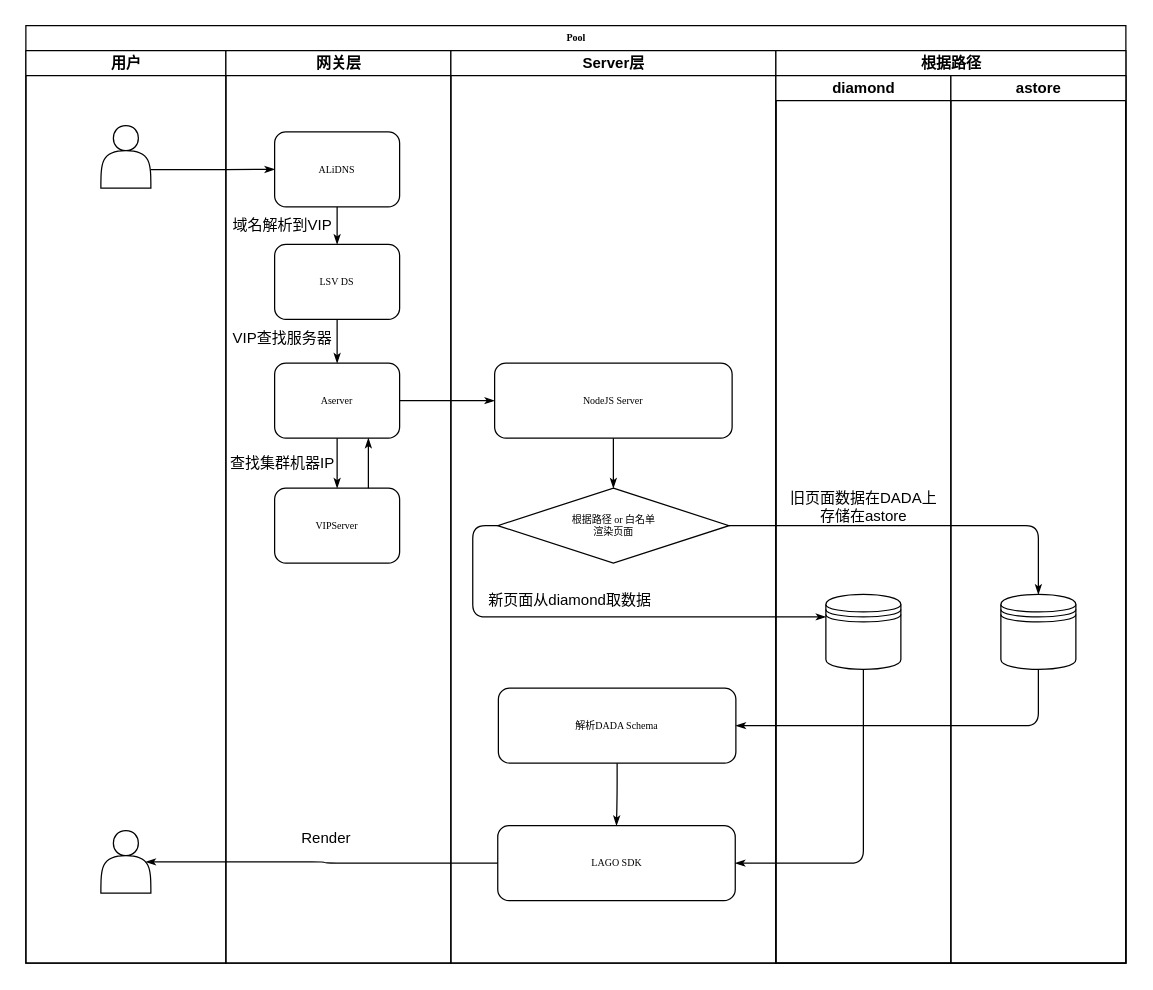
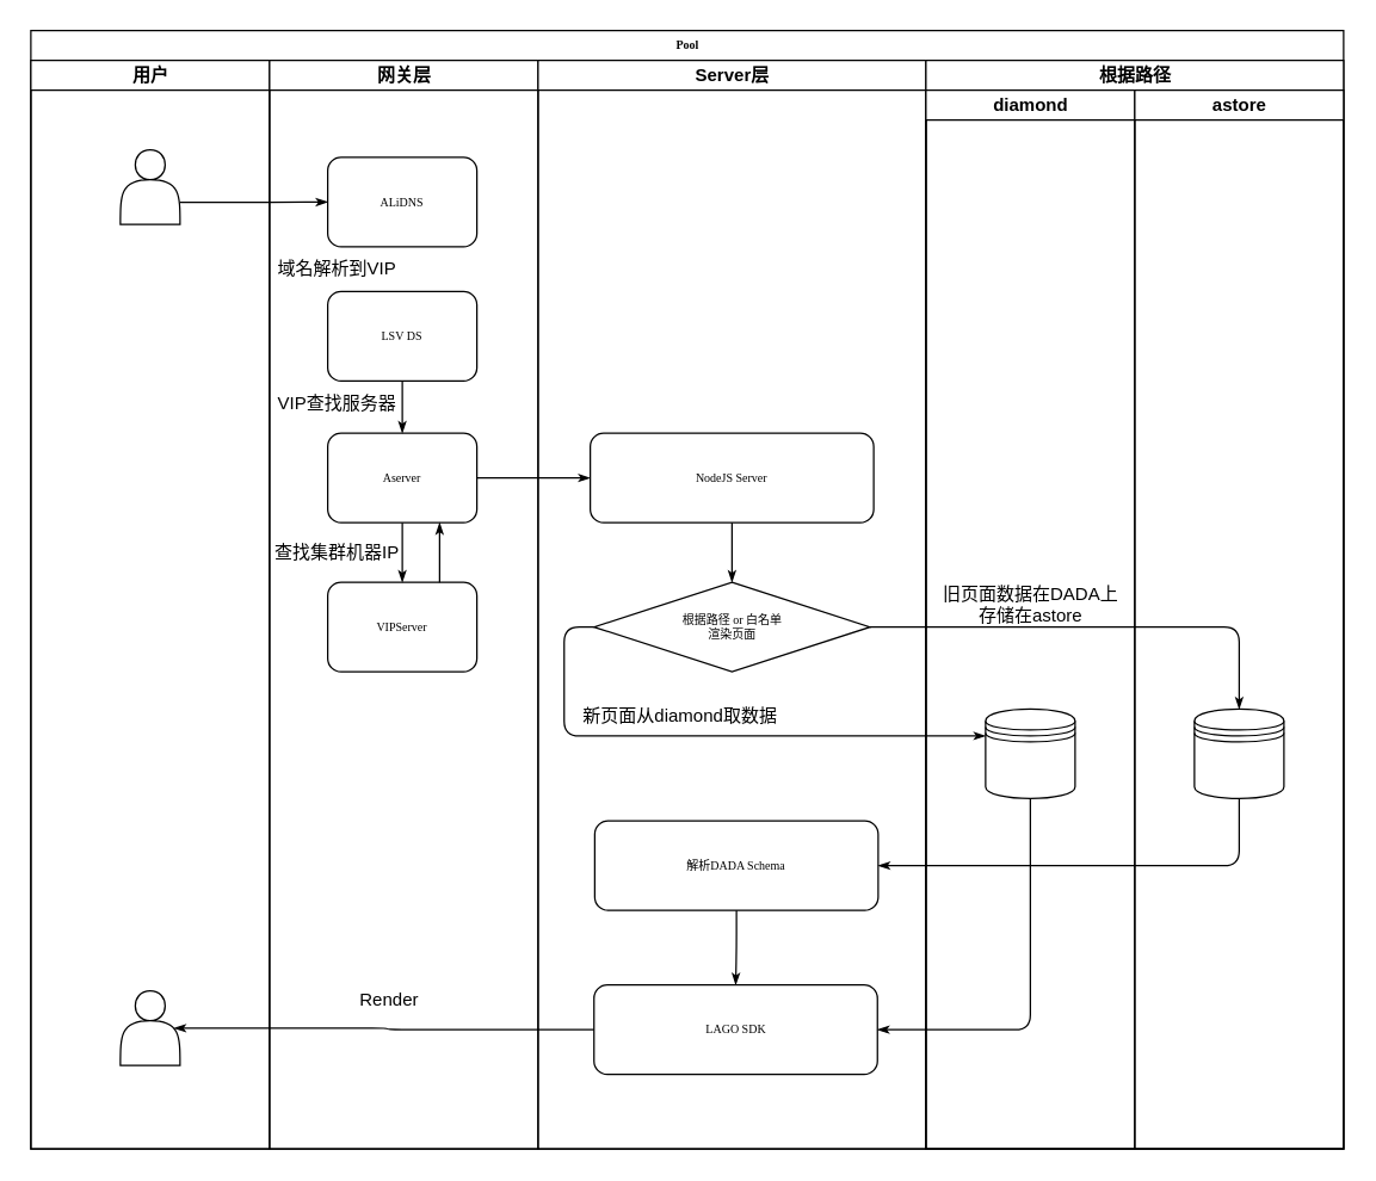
  <mxCell id="0" />
  <mxCell id="1" parent="0" />
  <mxCell id="2" value="Pool" style="swimlane;html=1;childLayout=stackLayout;startSize=20;rounded=0;shadow=0;labelBackgroundColor=none;strokeWidth=1;fontFamily=Verdana;fontSize=8;align=center;" parent="1" vertex="1"><mxGeometry x="20" y="20" width="880" height="750" as="geometry" /></mxCell>
  <mxCell id="3" value="用户" style="swimlane;html=1;startSize=20;" parent="2" vertex="1"><mxGeometry y="20" width="160" height="730" as="geometry" /></mxCell>
  <mxCell id="4" value="" style="shape=actor;whiteSpace=wrap;html=1;" vertex="1" parent="3"><mxGeometry x="60" y="60" width="40" height="50" as="geometry" /></mxCell>
  <mxCell id="5" value="" style="shape=actor;whiteSpace=wrap;html=1;" vertex="1" parent="3"><mxGeometry x="60" y="624" width="40" height="50" as="geometry" /></mxCell>
  <mxCell id="6" style="edgeStyle=orthogonalEdgeStyle;rounded=1;html=1;labelBackgroundColor=none;startArrow=none;startFill=0;startSize=5;endArrow=classicThin;endFill=1;endSize=5;jettySize=auto;orthogonalLoop=1;strokeWidth=1;fontFamily=Verdana;fontSize=8;exitX=0.999;exitY=0.703;exitDx=0;exitDy=0;exitPerimeter=0;" parent="2" source="4" target="12" edge="1"><mxGeometry relative="1" as="geometry"><mxPoint x="120" y="115" as="sourcePoint" /></mxGeometry></mxCell>
  <mxCell id="7" style="edgeStyle=orthogonalEdgeStyle;rounded=1;html=1;labelBackgroundColor=none;startArrow=none;startFill=0;startSize=5;endArrow=classicThin;endFill=1;endSize=5;jettySize=auto;orthogonalLoop=1;strokeWidth=1;fontFamily=Verdana;fontSize=8" parent="2" edge="1"><mxGeometry relative="1" as="geometry"><mxPoint x="600" y="690" as="sourcePoint" /></mxGeometry></mxCell>
  <mxCell id="8" style="edgeStyle=orthogonalEdgeStyle;rounded=1;html=1;labelBackgroundColor=none;startArrow=none;startFill=0;startSize=5;endArrow=classicThin;endFill=1;endSize=5;jettySize=auto;orthogonalLoop=1;strokeWidth=1;fontFamily=Verdana;fontSize=8" parent="2" edge="1"><mxGeometry relative="1" as="geometry"><mxPoint x="770" y="690" as="sourcePoint" /></mxGeometry></mxCell>
  <mxCell id="9" style="edgeStyle=orthogonalEdgeStyle;rounded=1;html=1;labelBackgroundColor=none;startArrow=none;startFill=0;startSize=5;endArrow=classicThin;endFill=1;endSize=5;jettySize=auto;orthogonalLoop=1;strokeWidth=1;fontFamily=Verdana;fontSize=8" parent="2" edge="1"><mxGeometry relative="1" as="geometry"><mxPoint x="610" y="450" as="sourcePoint" /></mxGeometry></mxCell>
  <mxCell id="10" style="edgeStyle=orthogonalEdgeStyle;rounded=1;html=1;labelBackgroundColor=none;startArrow=none;startFill=0;startSize=5;endArrow=classicThin;endFill=1;endSize=5;jettySize=auto;orthogonalLoop=1;strokeColor=#000000;strokeWidth=1;fontFamily=Verdana;fontSize=8;fontColor=#000000;" parent="2" edge="1"><mxGeometry relative="1" as="geometry"><mxPoint x="610" y="610" as="targetPoint" /></mxGeometry></mxCell>
  <mxCell id="11" value="网关层" style="swimlane;html=1;startSize=20;" parent="2" vertex="1"><mxGeometry x="160" y="20" width="180" height="730" as="geometry" /></mxCell>
  <mxCell id="12" value="ALiDNS" style="rounded=1;whiteSpace=wrap;html=1;shadow=0;labelBackgroundColor=none;strokeWidth=1;fontFamily=Verdana;fontSize=8;align=center;" parent="11" vertex="1"><mxGeometry x="39" y="65" width="100" height="60" as="geometry" /></mxCell>
  <mxCell id="13" value="LSV DS" style="rounded=1;whiteSpace=wrap;html=1;shadow=0;labelBackgroundColor=none;strokeWidth=1;fontFamily=Verdana;fontSize=8;align=center;" parent="11" vertex="1"><mxGeometry x="39" y="155" width="100" height="60" as="geometry" /></mxCell>
- <mxCell id="14" style="edgeStyle=orthogonalEdgeStyle;rounded=1;html=1;labelBackgroundColor=none;startArrow=none;startFill=0;startSize=5;endArrow=classicThin;endFill=1;endSize=5;jettySize=auto;orthogonalLoop=1;strokeWidth=1;fontFamily=Verdana;fontSize=8;exitX=0.5;exitY=1;exitDx=0;exitDy=0;entryX=0.5;entryY=0;entryDx=0;entryDy=0;" edge="1" parent="11" source="12" target="13"><mxGeometry relative="1" as="geometry"><mxPoint x="259" y="214" as="sourcePoint" /><mxPoint x="89" y="150" as="targetPoint" /></mxGeometry></mxCell>
  <mxCell id="15" value="Aserver" style="rounded=1;whiteSpace=wrap;html=1;shadow=0;labelBackgroundColor=none;strokeWidth=1;fontFamily=Verdana;fontSize=8;align=center;" vertex="1" parent="11"><mxGeometry x="39" y="250" width="100" height="60" as="geometry" /></mxCell>
  <mxCell id="16" style="edgeStyle=orthogonalEdgeStyle;rounded=1;html=1;labelBackgroundColor=none;startArrow=none;startFill=0;startSize=5;endArrow=classicThin;endFill=1;endSize=5;jettySize=auto;orthogonalLoop=1;strokeWidth=1;fontFamily=Verdana;fontSize=8;exitX=0.5;exitY=1;exitDx=0;exitDy=0;entryX=0.5;entryY=0;entryDx=0;entryDy=0;" edge="1" parent="11" source="13" target="15"><mxGeometry relative="1" as="geometry"><mxPoint x="99" y="135" as="sourcePoint" /><mxPoint x="99" y="165" as="targetPoint" /></mxGeometry></mxCell>
  <mxCell id="17" value="VIPServer" style="rounded=1;whiteSpace=wrap;html=1;shadow=0;labelBackgroundColor=none;strokeWidth=1;fontFamily=Verdana;fontSize=8;align=center;" vertex="1" parent="11"><mxGeometry x="39" y="350" width="100" height="60" as="geometry" /></mxCell>
  <mxCell id="18" style="edgeStyle=orthogonalEdgeStyle;rounded=1;html=1;labelBackgroundColor=none;startArrow=none;startFill=0;startSize=5;endArrow=classicThin;endFill=1;endSize=5;jettySize=auto;orthogonalLoop=1;strokeWidth=1;fontFamily=Verdana;fontSize=8;exitX=0.5;exitY=1;exitDx=0;exitDy=0;" edge="1" parent="11" source="15" target="17"><mxGeometry relative="1" as="geometry"><mxPoint x="99" y="225" as="sourcePoint" /><mxPoint x="99" y="260" as="targetPoint" /></mxGeometry></mxCell>
  <mxCell id="19" value="域名解析到VIP" style="text;html=1;align=center;verticalAlign=middle;resizable=0;points=[];autosize=1;strokeColor=none;fillColor=none;" vertex="1" parent="11"><mxGeometry y="130" width="90" height="20" as="geometry" /></mxCell>
  <mxCell id="20" value="VIP查找服务器" style="text;html=1;align=center;verticalAlign=middle;resizable=0;points=[];autosize=1;strokeColor=none;fillColor=none;" vertex="1" parent="11"><mxGeometry y="220" width="90" height="20" as="geometry" /></mxCell>
  <mxCell id="21" value="查找集群机器IP" style="text;html=1;align=center;verticalAlign=middle;resizable=0;points=[];autosize=1;strokeColor=none;fillColor=none;" vertex="1" parent="11"><mxGeometry x="-5" y="320" width="100" height="20" as="geometry" /></mxCell>
  <mxCell id="22" style="edgeStyle=orthogonalEdgeStyle;rounded=1;html=1;labelBackgroundColor=none;startArrow=none;startFill=0;startSize=5;endArrow=classicThin;endFill=1;endSize=5;jettySize=auto;orthogonalLoop=1;strokeWidth=1;fontFamily=Verdana;fontSize=8;exitX=0.75;exitY=0;exitDx=0;exitDy=0;entryX=0.75;entryY=1;entryDx=0;entryDy=0;" edge="1" parent="11" source="17" target="15"><mxGeometry relative="1" as="geometry"><mxPoint x="149" y="390" as="sourcePoint" /><mxPoint x="220" y="390" as="targetPoint" /></mxGeometry></mxCell>
  <mxCell id="23" value="Render" style="text;html=1;align=center;verticalAlign=middle;resizable=0;points=[];autosize=1;strokeColor=none;fillColor=none;" vertex="1" parent="11"><mxGeometry x="55" y="620" width="50" height="20" as="geometry" /></mxCell>
  <mxCell id="24" value="Server层" style="swimlane;html=1;startSize=20;" parent="2" vertex="1"><mxGeometry x="340" y="20" width="260" height="730" as="geometry" /></mxCell>
  <mxCell id="25" value="NodeJS Server" style="rounded=1;whiteSpace=wrap;html=1;shadow=0;labelBackgroundColor=none;strokeWidth=1;fontFamily=Verdana;fontSize=8;align=center;" parent="24" vertex="1"><mxGeometry x="35" y="250" width="190" height="60" as="geometry" /></mxCell>
  <mxCell id="26" value="&lt;span style=&quot;&quot;&gt;根据路径 or 白名单&lt;/span&gt;&lt;br style=&quot;&quot;&gt;&lt;span style=&quot;&quot;&gt;渲染页面&lt;/span&gt;" style="rhombus;whiteSpace=wrap;html=1;rounded=0;shadow=0;labelBackgroundColor=none;strokeWidth=1;fontFamily=Verdana;fontSize=8;align=center;" vertex="1" parent="24"><mxGeometry x="37.5" y="350" width="185" height="60" as="geometry" /></mxCell>
  <mxCell id="27" style="edgeStyle=orthogonalEdgeStyle;rounded=1;html=1;labelBackgroundColor=none;startArrow=none;startFill=0;startSize=5;endArrow=classicThin;endFill=1;endSize=5;jettySize=auto;orthogonalLoop=1;strokeWidth=1;fontFamily=Verdana;fontSize=8;exitX=0.5;exitY=1;exitDx=0;exitDy=0;entryX=0.5;entryY=0;entryDx=0;entryDy=0;" edge="1" parent="24" source="25" target="26"><mxGeometry relative="1" as="geometry"><mxPoint x="-31" y="290" as="sourcePoint" /><mxPoint x="40" y="290" as="targetPoint" /></mxGeometry></mxCell>
  <mxCell id="28" value="新页面从diamond取数据" style="text;html=1;align=center;verticalAlign=middle;resizable=0;points=[];autosize=1;strokeColor=none;fillColor=none;" vertex="1" parent="24"><mxGeometry x="20" y="430" width="150" height="20" as="geometry" /></mxCell>
  <mxCell id="29" value="LAGO SDK" style="rounded=1;whiteSpace=wrap;html=1;shadow=0;labelBackgroundColor=none;strokeWidth=1;fontFamily=Verdana;fontSize=8;align=center;" vertex="1" parent="24"><mxGeometry x="37.5" y="620" width="190" height="60" as="geometry" /></mxCell>
  <mxCell id="30" value="解析DADA Schema" style="rounded=1;whiteSpace=wrap;html=1;shadow=0;labelBackgroundColor=none;strokeWidth=1;fontFamily=Verdana;fontSize=8;align=center;" vertex="1" parent="24"><mxGeometry x="38" y="510" width="190" height="60" as="geometry" /></mxCell>
  <mxCell id="31" style="edgeStyle=orthogonalEdgeStyle;rounded=1;html=1;labelBackgroundColor=none;startArrow=none;startFill=0;startSize=5;endArrow=classicThin;endFill=1;endSize=5;jettySize=auto;orthogonalLoop=1;strokeWidth=1;fontFamily=Verdana;fontSize=8;exitX=0.5;exitY=1;exitDx=0;exitDy=0;" edge="1" parent="24" source="30" target="29"><mxGeometry relative="1" as="geometry"><mxPoint x="140.0" y="320" as="sourcePoint" /><mxPoint x="140.0" y="360" as="targetPoint" /></mxGeometry></mxCell>
  <mxCell id="32" style="edgeStyle=orthogonalEdgeStyle;rounded=1;html=1;labelBackgroundColor=none;startArrow=none;startFill=0;startSize=5;endArrow=classicThin;endFill=1;endSize=5;jettySize=auto;orthogonalLoop=1;strokeWidth=1;fontFamily=Verdana;fontSize=8;exitX=1;exitY=0.5;exitDx=0;exitDy=0;entryX=0;entryY=0.5;entryDx=0;entryDy=0;" edge="1" parent="2" source="15" target="25"><mxGeometry relative="1" as="geometry"><mxPoint x="250" y="340" as="sourcePoint" /><mxPoint x="250" y="380" as="targetPoint" /></mxGeometry></mxCell>
  <mxCell id="33" value="根据路径" style="swimlane;html=1;startSize=20;" vertex="1" parent="2"><mxGeometry x="600" y="20" width="280" height="730" as="geometry" /></mxCell>
  <mxCell id="34" value="diamond" style="swimlane;html=1;startSize=20;" vertex="1" parent="33"><mxGeometry y="20" width="140" height="710" as="geometry" /></mxCell>
  <mxCell id="35" value="" style="shape=datastore;whiteSpace=wrap;html=1;" vertex="1" parent="34"><mxGeometry x="40" y="415" width="60" height="60" as="geometry" /></mxCell>
  <mxCell id="36" value="旧页面数据在DADA上&lt;br&gt;存储在astore" style="text;html=1;align=center;verticalAlign=middle;resizable=0;points=[];autosize=1;strokeColor=none;fillColor=none;" vertex="1" parent="34"><mxGeometry x="5" y="330" width="130" height="30" as="geometry" /></mxCell>
  <mxCell id="37" value="astore" style="swimlane;html=1;startSize=20;" vertex="1" parent="33"><mxGeometry x="140" y="20" width="140" height="710" as="geometry" /></mxCell>
  <mxCell id="38" value="" style="shape=datastore;whiteSpace=wrap;html=1;" vertex="1" parent="37"><mxGeometry x="40" y="415" width="60" height="60" as="geometry" /></mxCell>
  <mxCell id="39" style="edgeStyle=orthogonalEdgeStyle;rounded=1;html=1;labelBackgroundColor=none;startArrow=none;startFill=0;startSize=5;endArrow=classicThin;endFill=1;endSize=5;jettySize=auto;orthogonalLoop=1;strokeWidth=1;fontFamily=Verdana;fontSize=8;exitX=0;exitY=0.5;exitDx=0;exitDy=0;entryX=0;entryY=0.3;entryDx=0;entryDy=0;" edge="1" parent="2" source="26" target="35"><mxGeometry relative="1" as="geometry"><mxPoint x="475" y="340" as="sourcePoint" /><mxPoint x="400" y="460" as="targetPoint" /></mxGeometry></mxCell>
  <mxCell id="40" style="edgeStyle=orthogonalEdgeStyle;rounded=1;html=1;labelBackgroundColor=none;startArrow=none;startFill=0;startSize=5;endArrow=classicThin;endFill=1;endSize=5;jettySize=auto;orthogonalLoop=1;strokeWidth=1;fontFamily=Verdana;fontSize=8;exitX=1;exitY=0.5;exitDx=0;exitDy=0;entryX=0.5;entryY=0;entryDx=0;entryDy=0;" edge="1" parent="2" source="26" target="38"><mxGeometry relative="1" as="geometry"><mxPoint x="309.0" y="310" as="sourcePoint" /><mxPoint x="385" y="310" as="targetPoint" /></mxGeometry></mxCell>
  <mxCell id="41" style="edgeStyle=orthogonalEdgeStyle;rounded=1;html=1;labelBackgroundColor=none;startArrow=none;startFill=0;startSize=5;endArrow=classicThin;endFill=1;endSize=5;jettySize=auto;orthogonalLoop=1;strokeWidth=1;fontFamily=Verdana;fontSize=8;exitX=0.5;exitY=1;exitDx=0;exitDy=0;entryX=1;entryY=0.5;entryDx=0;entryDy=0;" edge="1" parent="2" source="35" target="29"><mxGeometry relative="1" as="geometry"><mxPoint x="400" y="520.0" as="sourcePoint" /><mxPoint x="473" y="560" as="targetPoint" /></mxGeometry></mxCell>
  <mxCell id="42" style="edgeStyle=orthogonalEdgeStyle;rounded=1;html=1;labelBackgroundColor=none;startArrow=none;startFill=0;startSize=5;endArrow=classicThin;endFill=1;endSize=5;jettySize=auto;orthogonalLoop=1;strokeWidth=1;fontFamily=Verdana;fontSize=8;exitX=0;exitY=0.5;exitDx=0;exitDy=0;entryX=0.9;entryY=0.5;entryDx=0;entryDy=0;entryPerimeter=0;" edge="1" parent="2" source="29" target="5"><mxGeometry relative="1" as="geometry"><mxPoint x="480.0" y="340" as="sourcePoint" /><mxPoint x="120" y="590" as="targetPoint" /></mxGeometry></mxCell>
  <mxCell id="43" style="edgeStyle=orthogonalEdgeStyle;rounded=1;html=1;labelBackgroundColor=none;startArrow=none;startFill=0;startSize=5;endArrow=classicThin;endFill=1;endSize=5;jettySize=auto;orthogonalLoop=1;strokeWidth=1;fontFamily=Verdana;fontSize=8;exitX=0.5;exitY=1;exitDx=0;exitDy=0;entryX=1;entryY=0.5;entryDx=0;entryDy=0;" edge="1" parent="2" source="38" target="30"><mxGeometry relative="1" as="geometry"><mxPoint x="680" y="525.0" as="sourcePoint" /><mxPoint x="470" y="560" as="targetPoint" /></mxGeometry></mxCell>
